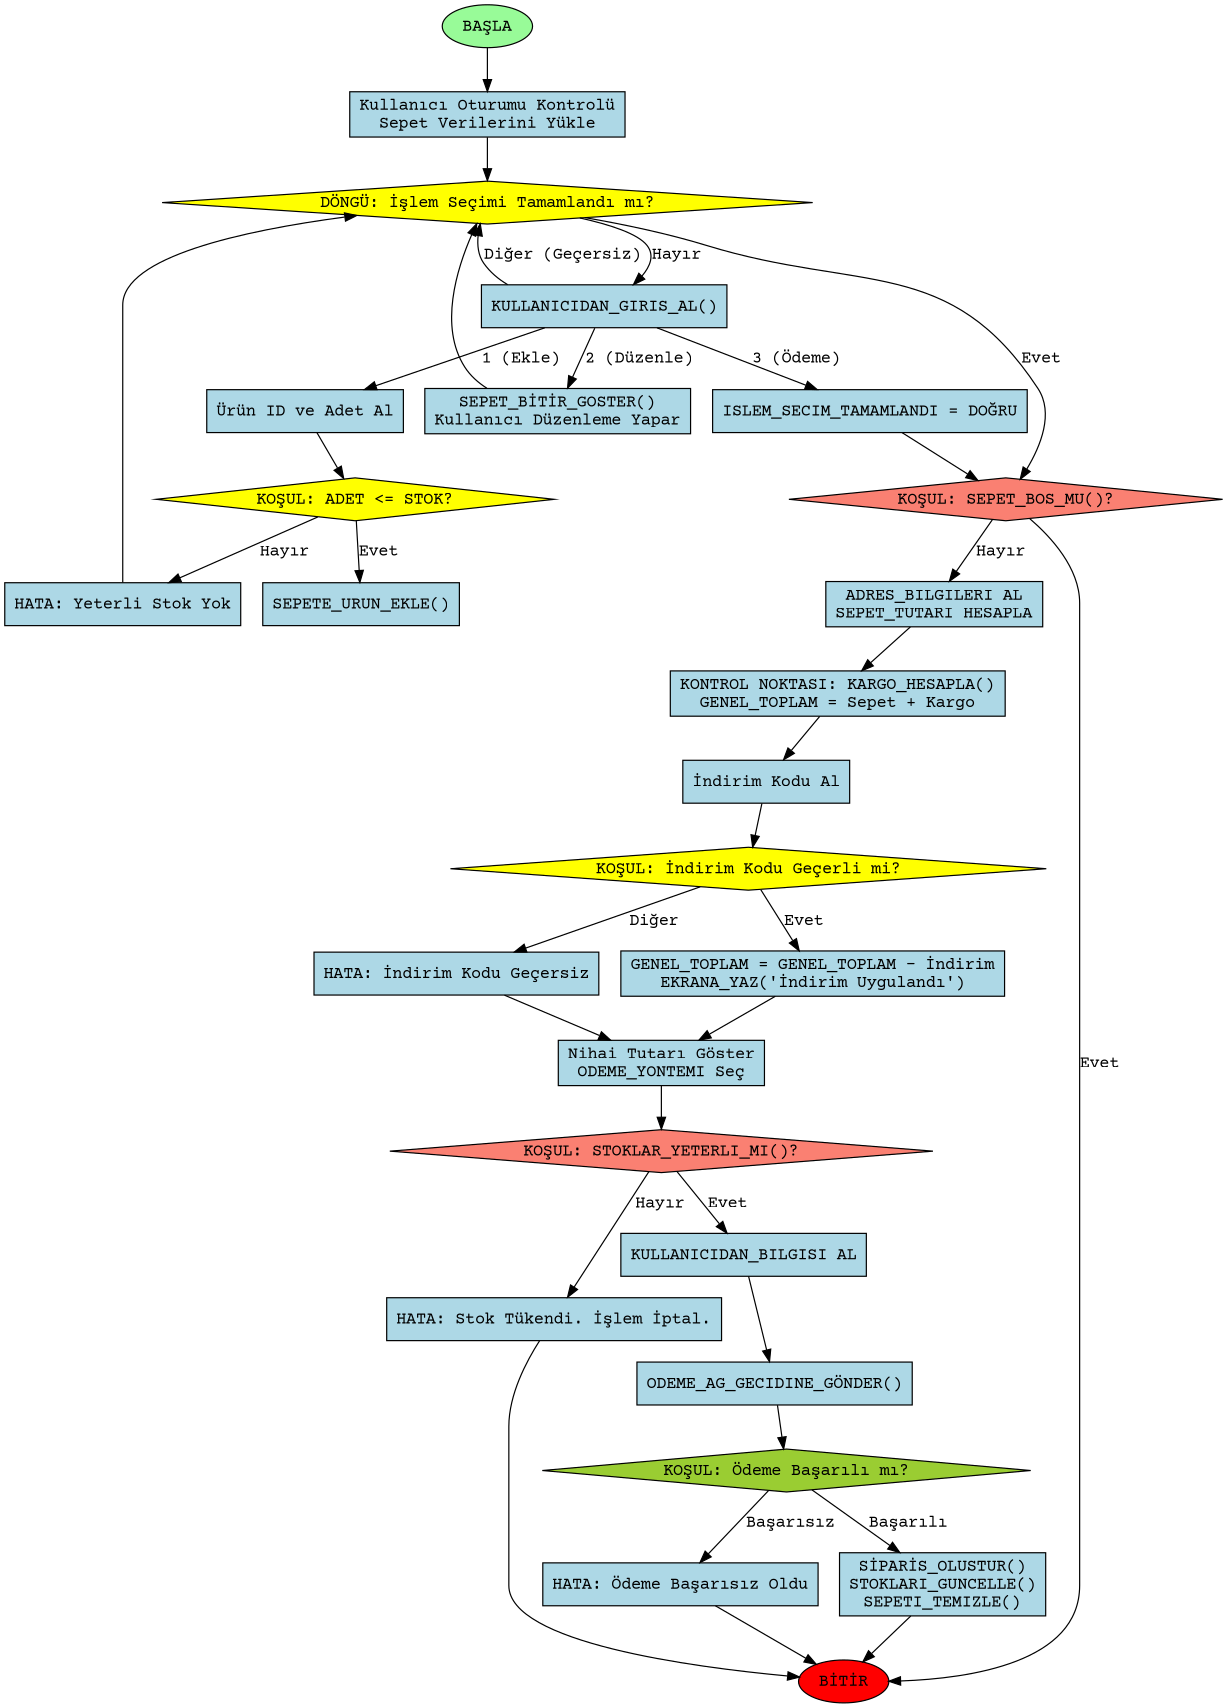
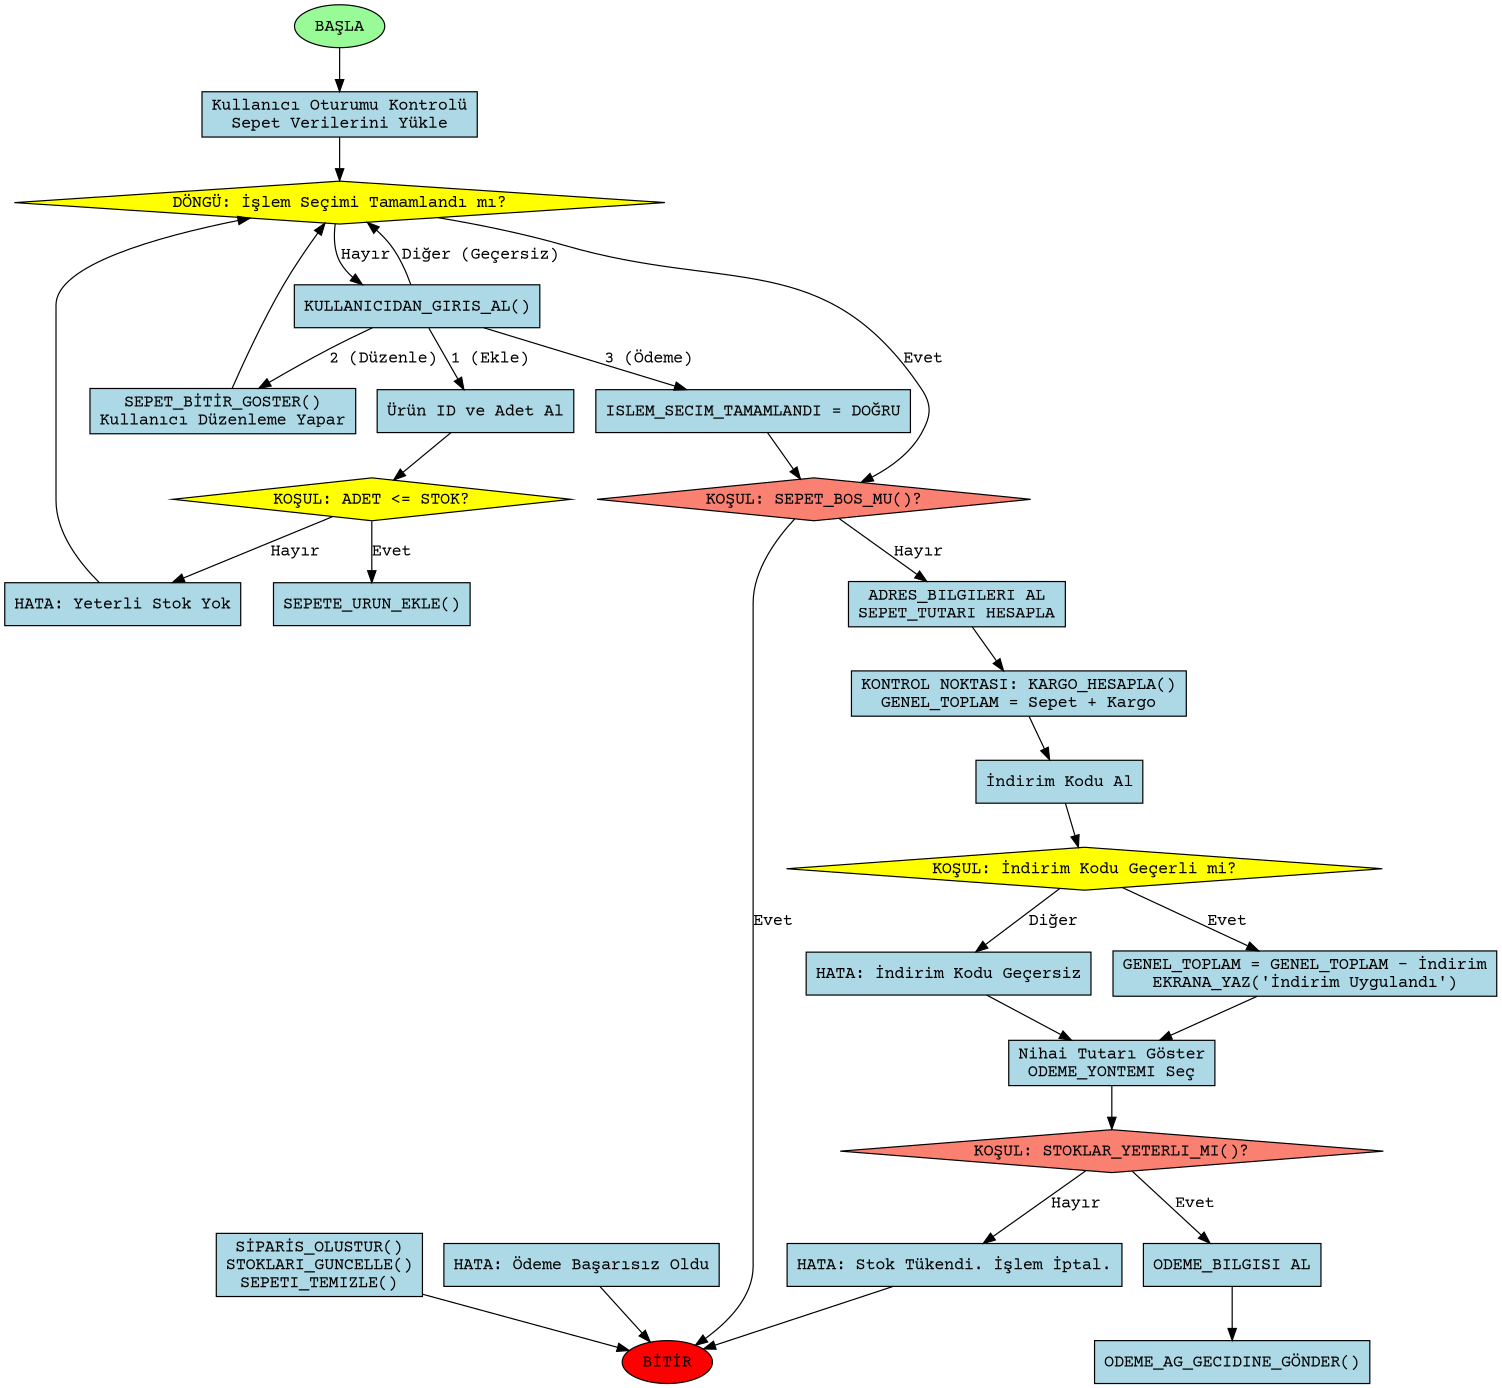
  digraph {
    fontname="Courier Prime"
    rankdir=TB
    node [fillcolor=lightblue fontname="Courier Prime" shape=box style=filled]
    edge [fontname="Courier Prime"]
    n1 [fillcolor=palegreen label="BAŞLA" shape=oval]
    n2 [label="Kullanıcı Oturumu Kontrolü\nSepet Verilerini Yükle"]
    n3 [fillcolor=yellow label="DÖNGÜ: İşlem Seçimi Tamamlandı mı?" shape=diamond]
    n4 [fillcolor=red label="BİTİR" shape=oval]
    n5 [label="KULLANICIDAN_GIRIS_AL()"]
    n6 [fillcolor=salmon label="KOŞUL: SEPET_BOS_MU()?" shape=diamond]
    n7 [label="Ürün ID ve Adet Al"]
    n8 [label="SEPET_BİTİR_GOSTER()\nKullanıcı Düzenleme Yapar"]
    n9 [label="ISLEM_SECIM_TAMAMLANDI = DOĞRU"]
    n10 [label="ADRES_BILGILERI AL\nSEPET_TUTARI HESAPLA"]
    n11 [fillcolor=yellow label="KOŞUL: ADET <= STOK?" shape=diamond]
    n12 [label="SEPETE_URUN_EKLE()"]
    n13 [label="HATA: Yeterli Stok Yok"]
    n14 [label="KONTROL NOKTASI: KARGO_HESAPLA()\nGENEL_TOPLAM = Sepet + Kargo"]
    n15 [label="İndirim Kodu Al"]
    n16 [fillcolor=yellow label="KOŞUL: İndirim Kodu Geçerli mi?" shape=diamond]
    n17 [label="GENEL_TOPLAM = GENEL_TOPLAM - İndirim\nEKRANA_YAZ('İndirim Uygulandı')"]
    n18 [label="HATA: İndirim Kodu Geçersiz"]
    n19 [label="Nihai Tutarı Göster\nODEME_YONTEMI Seç"]
    n20 [fillcolor=salmon label="KOŞUL: STOKLAR_YETERLI_MI()?" shape=diamond]
    n21 [label="HATA: Stok Tükendi. İşlem İptal."]
-   n22 [label="KULLANICIDAN_BILGISI AL"]
+   n22 [label="ODEME_BILGISI AL"]
    n23 [label="ODEME_AG_GECIDINE_GÖNDER()"]
-   n24 [fillcolor=yellowgreen label="KOŞUL: Ödeme Başarılı mı?" shape=diamond]
    n25 [label="SİPARİS_OLUSTUR()\nSTOKLARI_GUNCELLE()\nSEPETI_TEMIZLE()"]
    n26 [label="HATA: Ödeme Başarısız Oldu"]
    n1 -> n2
    n2 -> n3
    n3 -> n5 [label="Hayır"]
    n3 -> n6 [label=Evet]
    n5 -> n3 [label="Diğer (Geçersiz)"]
    n5 -> n7 [label="1 (Ekle)"]
    n5 -> n8 [label="2 (Düzenle)"]
    n5 -> n9 [label="3 (Ödeme)"]
    n6 -> n4 [label=Evet]
    n6 -> n10 [label="Hayır"]
    n7 -> n11
    n8 -> n3
    n9 -> n6
    n10 -> n14
    n11 -> n12 [label=Evet]
    n11 -> n13 [label="Hayır"]
    n13 -> n3
    n14 -> n15
    n15 -> n16
    n16 -> n17 [label=Evet]
    n16 -> n18 [label="Diğer"]
    n17 -> n19
    n18 -> n19
    n19 -> n20
    n20 -> n21 [label="Hayır"]
    n20 -> n22 [label=Evet]
    n21 -> n4
    n22 -> n23
-   n23 -> n24
-   n24 -> n25 [label="Başarılı"]
-   n24 -> n26 [label="Başarısız"]
    n25 -> n4
    n26 -> n4
  }
